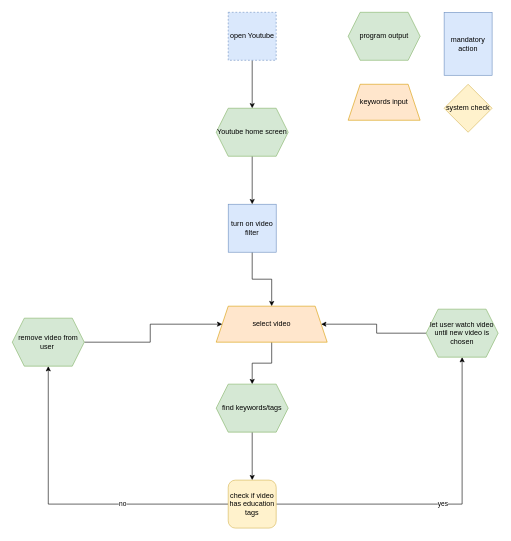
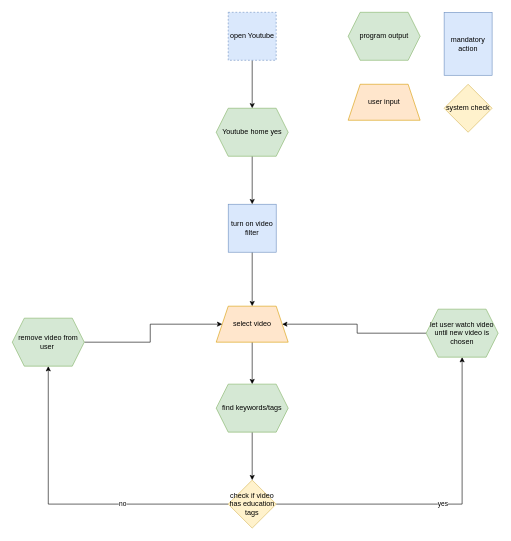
  <mxCell id="0" />
  <mxCell id="1" parent="0" />
  <mxCell id="2" value="" style="edgeStyle=orthogonalEdgeStyle;rounded=0;orthogonalLoop=1;jettySize=auto;html=1;" edge="1" parent="1" source="3" target="7"><mxGeometry relative="1" as="geometry" /></mxCell>
  <mxCell id="3" value="open Youtube" style="whiteSpace=wrap;html=1;aspect=fixed;fillColor=#dae8fc;strokeColor=#6c8ebf;dashed=1;" vertex="1" parent="1"><mxGeometry x="380" y="20" width="80" height="80" as="geometry" /></mxCell>
  <mxCell id="4" value="" style="edgeStyle=orthogonalEdgeStyle;rounded=0;orthogonalLoop=1;jettySize=auto;html=1;" edge="1" parent="1" source="5" target="9"><mxGeometry relative="1" as="geometry" /></mxCell>
  <mxCell id="5" value="turn on video filter" style="whiteSpace=wrap;html=1;aspect=fixed;fillColor=#dae8fc;strokeColor=#6c8ebf;" vertex="1" parent="1"><mxGeometry x="380" y="340" width="80" height="80" as="geometry" /></mxCell>
  <mxCell id="6" value="" style="edgeStyle=orthogonalEdgeStyle;rounded=0;orthogonalLoop=1;jettySize=auto;html=1;" edge="1" parent="1" source="7" target="5"><mxGeometry relative="1" as="geometry" /></mxCell>
- <mxCell id="7" value="Youtube home screen" style="shape=hexagon;perimeter=hexagonPerimeter2;whiteSpace=wrap;html=1;fixedSize=1;fillColor=#d5e8d4;strokeColor=#82b366;" vertex="1" parent="1"><mxGeometry x="360" y="180" width="120" height="80" as="geometry" /></mxCell>
+ <mxCell id="7" value="Youtube home yes" style="shape=hexagon;perimeter=hexagonPerimeter2;whiteSpace=wrap;html=1;fixedSize=1;fillColor=#d5e8d4;strokeColor=#82b366;" vertex="1" parent="1"><mxGeometry x="360" y="180" width="120" height="80" as="geometry" /></mxCell>
  <mxCell id="8" value="" style="edgeStyle=orthogonalEdgeStyle;rounded=0;orthogonalLoop=1;jettySize=auto;html=1;" edge="1" parent="1" source="9" target="11"><mxGeometry relative="1" as="geometry" /></mxCell>
- <mxCell id="9" value="&lt;span&gt;select video&lt;/span&gt;" style="shape=trapezoid;perimeter=trapezoidPerimeter;whiteSpace=wrap;html=1;fixedSize=1;fillColor=#ffe6cc;strokeColor=#d79b00;" vertex="1" parent="1"><mxGeometry x="360" y="510" width="185" height="60" as="geometry" /></mxCell>
+ <mxCell id="9" value="&lt;span&gt;select video&lt;/span&gt;" style="shape=trapezoid;perimeter=trapezoidPerimeter;whiteSpace=wrap;html=1;fixedSize=1;fillColor=#ffe6cc;strokeColor=#d79b00;" vertex="1" parent="1"><mxGeometry x="360" y="510" width="120" height="60" as="geometry" /></mxCell>
  <mxCell id="10" value="" style="edgeStyle=orthogonalEdgeStyle;rounded=0;orthogonalLoop=1;jettySize=auto;html=1;" edge="1" parent="1" source="11" target="19"><mxGeometry relative="1" as="geometry" /></mxCell>
  <mxCell id="11" value="find keywords/tags" style="shape=hexagon;perimeter=hexagonPerimeter2;whiteSpace=wrap;html=1;fixedSize=1;fillColor=#d5e8d4;strokeColor=#82b366;" vertex="1" parent="1"><mxGeometry x="360" y="640" width="120" height="80" as="geometry" /></mxCell>
  <mxCell id="12" value="mandatory action" style="whiteSpace=wrap;html=1;aspect=fixed;fillColor=#dae8fc;strokeColor=#6c8ebf;" vertex="1" parent="1"><mxGeometry x="740" y="20" width="80" height="105" as="geometry" /></mxCell>
  <mxCell id="13" value="program output" style="shape=hexagon;perimeter=hexagonPerimeter2;whiteSpace=wrap;html=1;fixedSize=1;fillColor=#d5e8d4;strokeColor=#82b366;" vertex="1" parent="1"><mxGeometry x="580" y="20" width="120" height="80" as="geometry" /></mxCell>
- <mxCell id="14" value="keywords input" style="shape=trapezoid;perimeter=trapezoidPerimeter;whiteSpace=wrap;html=1;fixedSize=1;fillColor=#ffe6cc;strokeColor=#d79b00;" vertex="1" parent="1"><mxGeometry x="580" y="140" width="120" height="60" as="geometry" /></mxCell>
+ <mxCell id="14" value="user input" style="shape=trapezoid;perimeter=trapezoidPerimeter;whiteSpace=wrap;html=1;fixedSize=1;fillColor=#ffe6cc;strokeColor=#d79b00;" vertex="1" parent="1"><mxGeometry x="580" y="140" width="120" height="60" as="geometry" /></mxCell>
  <mxCell id="15" value="system check" style="rhombus;whiteSpace=wrap;html=1;fillColor=#fff2cc;strokeColor=#d6b656;" vertex="1" parent="1"><mxGeometry x="740" y="140" width="80" height="80" as="geometry" /></mxCell>
  <mxCell id="16" value="" style="edgeStyle=orthogonalEdgeStyle;rounded=0;orthogonalLoop=1;jettySize=auto;html=1;" edge="1" parent="1" source="19" target="23"><mxGeometry relative="1" as="geometry" /></mxCell>
  <mxCell id="17" value="no" style="edgeLabel;html=1;align=center;verticalAlign=middle;resizable=0;points=[];" vertex="1" connectable="0" parent="16"><mxGeometry x="-0.333" y="-2" relative="1" as="geometry"><mxPoint as="offset" /></mxGeometry></mxCell>
  <mxCell id="18" value="yes" style="edgeStyle=orthogonalEdgeStyle;rounded=0;orthogonalLoop=1;jettySize=auto;html=1;" edge="1" parent="1" source="19" target="21"><mxGeometry relative="1" as="geometry" /></mxCell>
- <mxCell id="19" value="check if video has education tags" style="whiteSpace=wrap;html=1;strokeColor=#d6b656;fillColor=#fff2cc;rounded=1;" vertex="1" parent="1"><mxGeometry x="380" y="800" width="80" height="80" as="geometry" /></mxCell>
+ <mxCell id="19" value="check if video has education tags" style="rhombus;whiteSpace=wrap;html=1;strokeColor=#d6b656;fillColor=#fff2cc;" vertex="1" parent="1"><mxGeometry x="380" y="800" width="80" height="80" as="geometry" /></mxCell>
  <mxCell id="20" value="" style="edgeStyle=orthogonalEdgeStyle;rounded=0;orthogonalLoop=1;jettySize=auto;html=1;" edge="1" parent="1" source="21" target="9"><mxGeometry relative="1" as="geometry" /></mxCell>
  <mxCell id="21" value="let user watch video until new video is chosen" style="shape=hexagon;perimeter=hexagonPerimeter2;whiteSpace=wrap;html=1;fixedSize=1;fillColor=#d5e8d4;strokeColor=#82b366;" vertex="1" parent="1"><mxGeometry x="710" y="515" width="120" height="80" as="geometry" /></mxCell>
  <mxCell id="22" value="" style="edgeStyle=orthogonalEdgeStyle;rounded=0;orthogonalLoop=1;jettySize=auto;html=1;" edge="1" parent="1" source="23" target="9"><mxGeometry relative="1" as="geometry" /></mxCell>
  <mxCell id="23" value="remove video from user&amp;nbsp;" style="shape=hexagon;perimeter=hexagonPerimeter2;whiteSpace=wrap;html=1;fixedSize=1;fillColor=#d5e8d4;strokeColor=#82b366;" vertex="1" parent="1"><mxGeometry x="20" y="530" width="120" height="80" as="geometry" /></mxCell>
